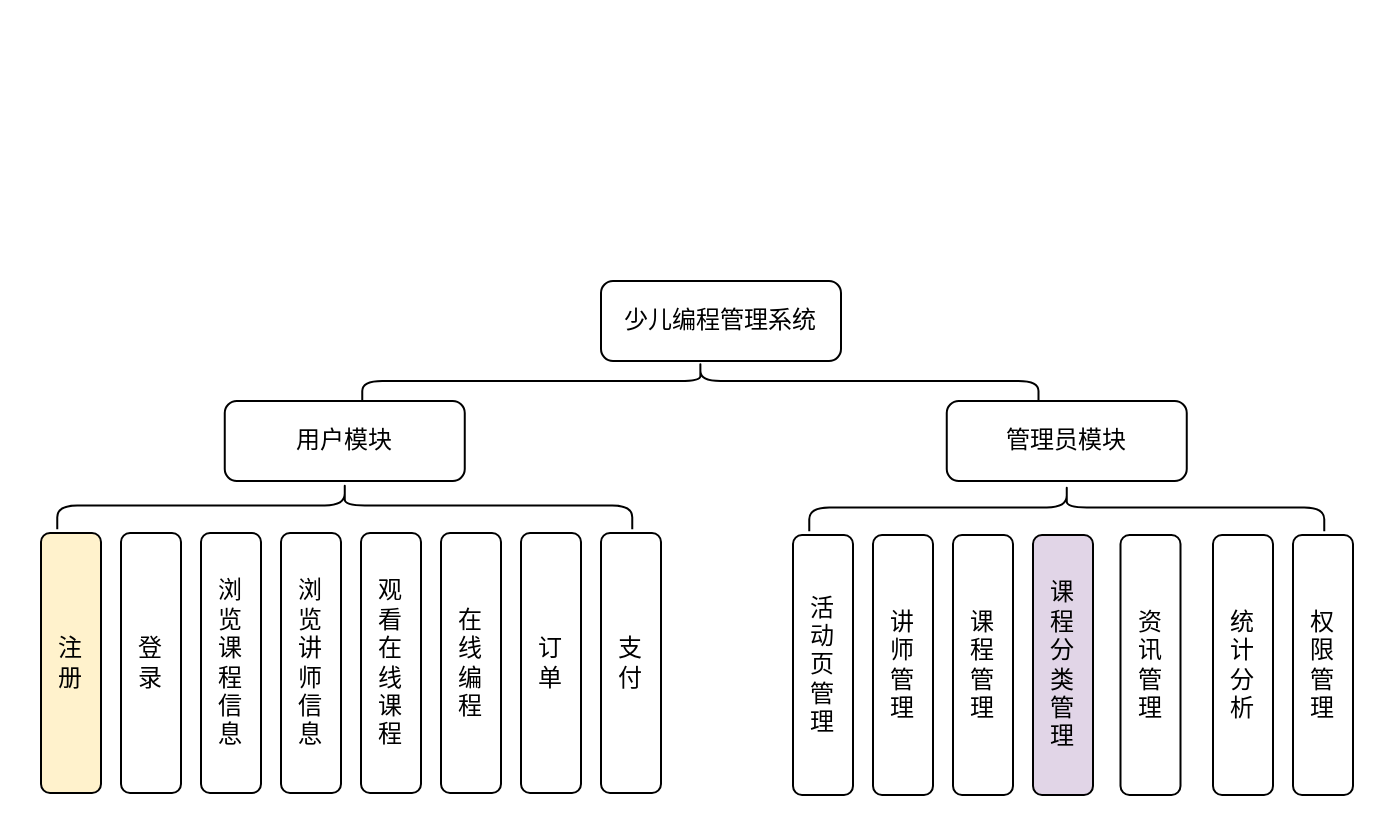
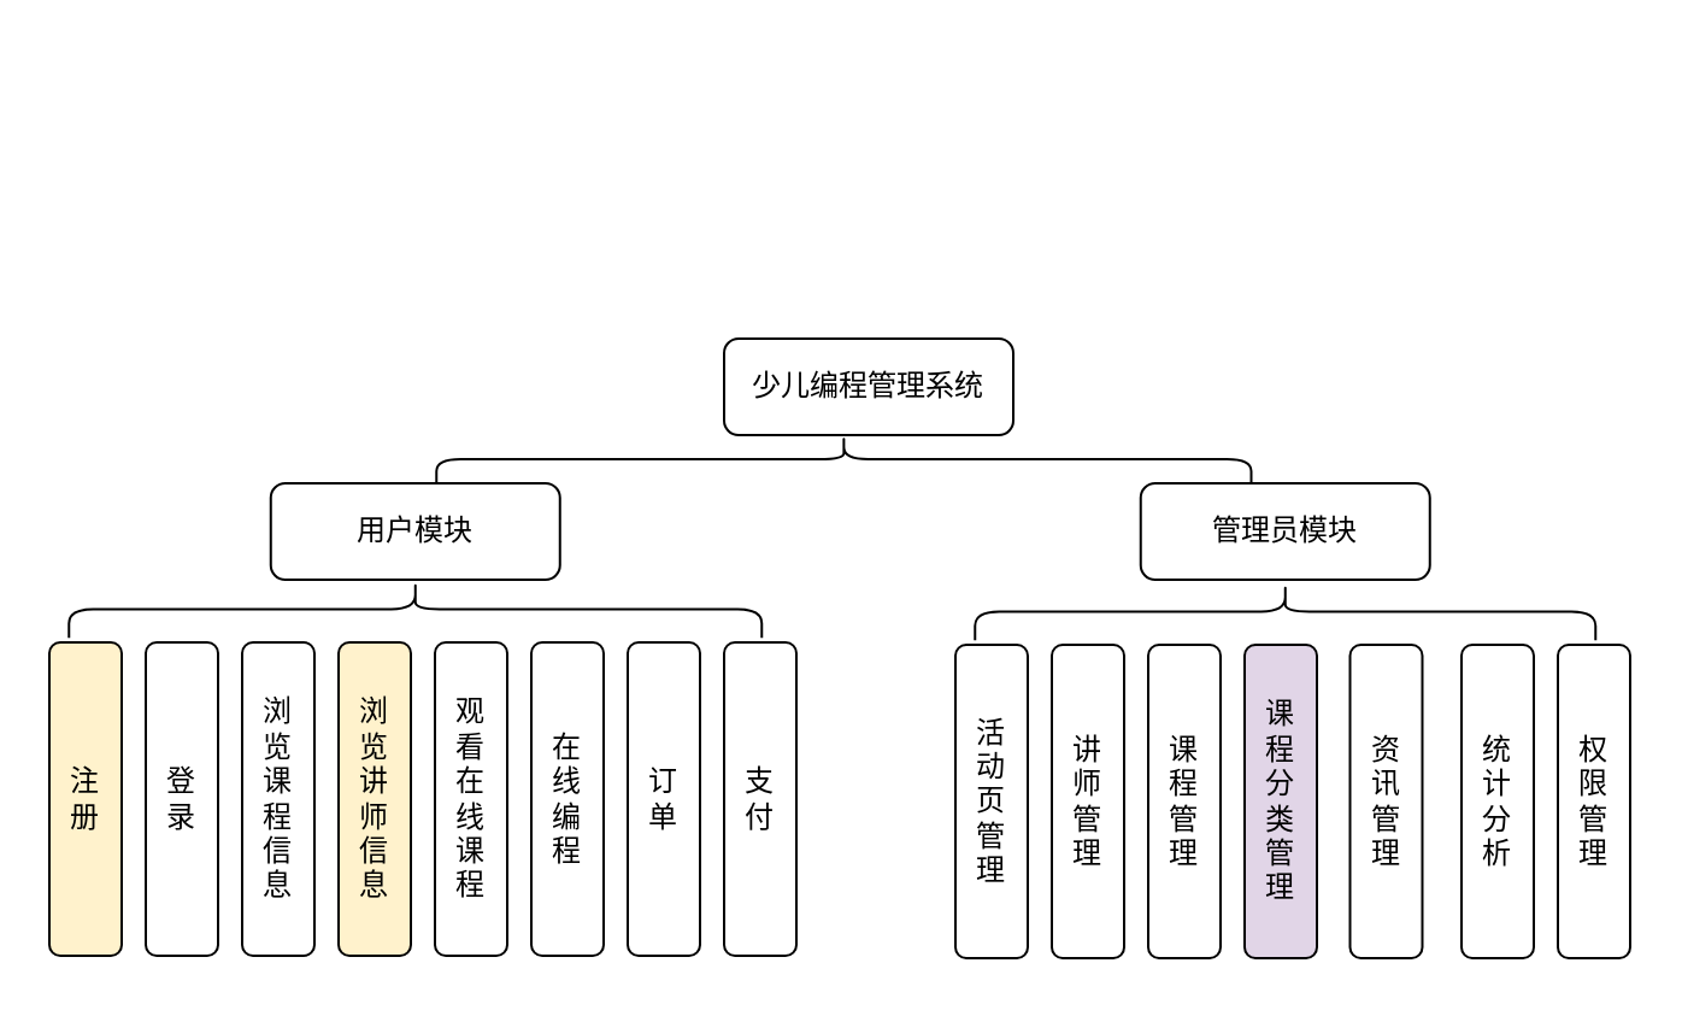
  <mxCell id="0" />
  <mxCell id="1" parent="0" />
  <mxCell id="2" value="少儿编程管理系统" style="rounded=1;whiteSpace=wrap;html=1;strokeWidth=1;" parent="1" vertex="1"><mxGeometry x="300" y="140" width="120" height="40" as="geometry" /></mxCell>
  <mxCell id="3" value="" style="shape=curlyBracket;whiteSpace=wrap;html=1;rounded=1;strokeWidth=1;rotation=90;" parent="1" vertex="1"><mxGeometry x="339.69" y="20.94" width="20" height="338.12" as="geometry" /></mxCell>
  <mxCell id="4" value="用户模块" style="rounded=1;whiteSpace=wrap;html=1;strokeWidth=1;" parent="1" vertex="1"><mxGeometry x="111.88" y="200" width="120" height="40" as="geometry" /></mxCell>
  <mxCell id="5" value="管理员模块" style="rounded=1;whiteSpace=wrap;html=1;strokeWidth=1;" parent="1" vertex="1"><mxGeometry x="472.88" y="200" width="120" height="40" as="geometry" /></mxCell>
  <mxCell id="6" value="" style="shape=curlyBracket;whiteSpace=wrap;html=1;rounded=1;flipH=1;strokeWidth=1;rotation=-90;size=0.5;" parent="1" vertex="1"><mxGeometry x="160" y="108.5" width="23.75" height="287.5" as="geometry" /></mxCell>
  <mxCell id="7" value="观&lt;br&gt;看&lt;br&gt;在&lt;br&gt;线&lt;br&gt;课&lt;br&gt;程" style="rounded=1;whiteSpace=wrap;html=1;strokeWidth=1;rotation=0;" parent="1" vertex="1"><mxGeometry x="180" y="266" width="30" height="130" as="geometry" /></mxCell>
- <mxCell id="8" value="浏&lt;br&gt;览&lt;br&gt;讲&lt;br&gt;师&lt;br&gt;信&lt;br&gt;息" style="rounded=1;whiteSpace=wrap;html=1;strokeWidth=1;rotation=0;" parent="1" vertex="1"><mxGeometry x="140" y="266" width="30" height="130" as="geometry" /></mxCell>
+ <mxCell id="8" value="浏&lt;br&gt;览&lt;br&gt;讲&lt;br&gt;师&lt;br&gt;信&lt;br&gt;息" style="rounded=1;whiteSpace=wrap;html=1;strokeWidth=1;rotation=0;fillColor=#fff2cc;" parent="1" vertex="1"><mxGeometry x="140" y="266" width="30" height="130" as="geometry" /></mxCell>
  <mxCell id="9" value="浏&lt;br&gt;览&lt;br&gt;课&lt;br&gt;程&lt;br&gt;信&lt;br&gt;息" style="rounded=1;whiteSpace=wrap;html=1;strokeWidth=1;rotation=0;" parent="1" vertex="1"><mxGeometry x="100" y="266" width="30" height="130" as="geometry" /></mxCell>
  <mxCell id="10" value="在&lt;br&gt;线&lt;br&gt;编&lt;br&gt;程" style="rounded=1;whiteSpace=wrap;html=1;strokeWidth=1;rotation=0;" parent="1" vertex="1"><mxGeometry x="220" y="266" width="30" height="130" as="geometry" /></mxCell>
  <mxCell id="11" value="订&lt;br&gt;单" style="rounded=1;whiteSpace=wrap;html=1;strokeWidth=1;rotation=0;" parent="1" vertex="1"><mxGeometry x="260" y="266" width="30" height="130" as="geometry" /></mxCell>
  <mxCell id="12" value="支&lt;br&gt;付" style="rounded=1;whiteSpace=wrap;html=1;strokeWidth=1;rotation=0;" parent="1" vertex="1"><mxGeometry x="300" y="266" width="30" height="130" as="geometry" /></mxCell>
  <mxCell id="13" value="登&lt;br&gt;录&lt;br&gt;" style="rounded=1;whiteSpace=wrap;html=1;strokeWidth=1;rotation=0;" parent="1" vertex="1"><mxGeometry x="60" y="266" width="30" height="130" as="geometry" /></mxCell>
  <mxCell id="14" value="注&lt;br&gt;册" style="rounded=1;whiteSpace=wrap;html=1;strokeWidth=1;rotation=0;fillColor=#fff2cc;" parent="1" vertex="1"><mxGeometry x="20" y="266" width="30" height="130" as="geometry" /></mxCell>
  <mxCell id="15" style="edgeStyle=orthogonalEdgeStyle;rounded=0;orthogonalLoop=1;jettySize=auto;html=1;exitX=0.5;exitY=1;exitDx=0;exitDy=0;" parent="1" source="4" target="4" edge="1"><mxGeometry relative="1" as="geometry" /></mxCell>
  <mxCell id="16" value="" style="shape=curlyBracket;whiteSpace=wrap;html=1;rounded=1;flipH=1;strokeWidth=1;rotation=-90;size=0.5;" parent="1" vertex="1"><mxGeometry x="521" y="124.5" width="23.75" height="257.5" as="geometry" /></mxCell>
  <mxCell id="17" value="活&lt;br&gt;动&lt;br&gt;页&lt;br&gt;管&lt;br&gt;理" style="rounded=1;whiteSpace=wrap;html=1;strokeWidth=1;rotation=0;" parent="1" vertex="1"><mxGeometry x="396" y="267" width="30" height="130" as="geometry" /></mxCell>
  <mxCell id="18" value="讲&lt;br&gt;师&lt;br&gt;管&lt;br&gt;理" style="rounded=1;whiteSpace=wrap;html=1;strokeWidth=1;rotation=0;" parent="1" vertex="1"><mxGeometry x="436" y="267" width="30" height="130" as="geometry" /></mxCell>
  <mxCell id="19" value="课&lt;br&gt;程&lt;br&gt;管&lt;br&gt;理" style="rounded=1;whiteSpace=wrap;html=1;strokeWidth=1;rotation=0;" parent="1" vertex="1"><mxGeometry x="476" y="267" width="30" height="130" as="geometry" /></mxCell>
  <mxCell id="20" value="课&lt;br&gt;程&lt;br&gt;分&lt;br&gt;类&lt;br&gt;管&lt;br&gt;理" style="rounded=1;whiteSpace=wrap;html=1;strokeWidth=1;rotation=0;fillColor=#e1d5e7;" parent="1" vertex="1"><mxGeometry x="516" y="267" width="30" height="130" as="geometry" /></mxCell>
  <mxCell id="21" value="资&lt;br&gt;讯&lt;br&gt;管&lt;br&gt;理" style="rounded=1;whiteSpace=wrap;html=1;strokeWidth=1;rotation=0;" parent="1" vertex="1"><mxGeometry x="559.75" y="267" width="30" height="130" as="geometry" /></mxCell>
  <mxCell id="22" value="统&lt;br&gt;计&lt;br&gt;分&lt;br&gt;析" style="rounded=1;whiteSpace=wrap;html=1;strokeWidth=1;rotation=0;" parent="1" vertex="1"><mxGeometry x="606" y="267" width="30" height="130" as="geometry" /></mxCell>
  <mxCell id="23" value="权&lt;br&gt;限&lt;br&gt;管&lt;br&gt;理" style="rounded=1;whiteSpace=wrap;html=1;strokeWidth=1;rotation=0;" parent="1" vertex="1"><mxGeometry x="646" y="267" width="30" height="130" as="geometry" /></mxCell>
